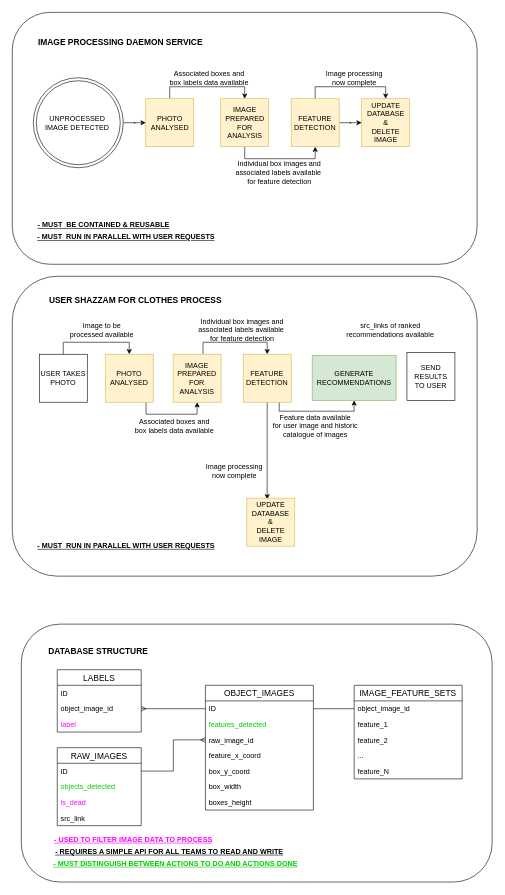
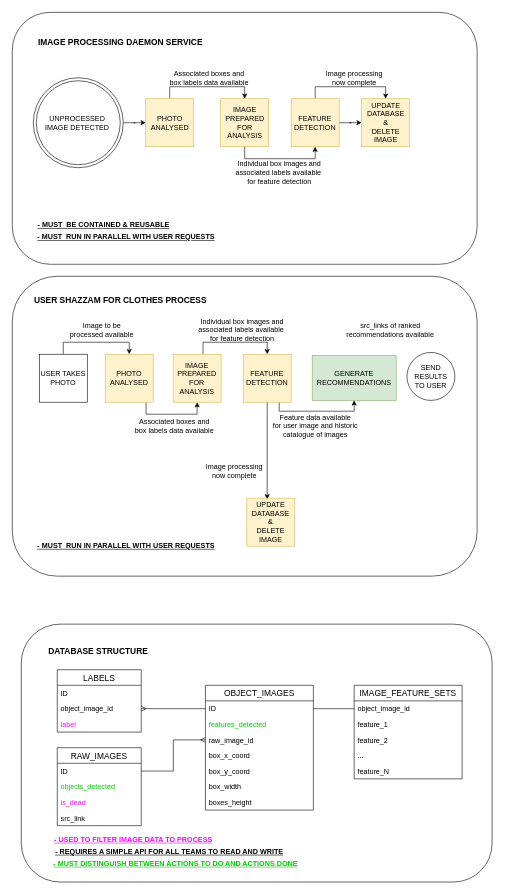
  <mxCell id="0" />
  <mxCell id="1" parent="0" />
  <mxCell id="2" value="" style="rounded=1;whiteSpace=wrap;html=1;glass=0;fontSize=14;" parent="1" vertex="1"><mxGeometry x="35" y="1040" width="785" height="430" as="geometry" /></mxCell>
  <mxCell id="3" value="" style="rounded=1;whiteSpace=wrap;html=1;" parent="1" vertex="1"><mxGeometry x="20" y="20" width="775" height="420" as="geometry" /></mxCell>
  <mxCell id="4" value="Associated boxes and&lt;br&gt;box labels data available" style="text;html=1;resizable=0;autosize=1;align=center;verticalAlign=middle;points=[];fillColor=none;strokeColor=none;rounded=0;" parent="1" vertex="1"><mxGeometry x="273.13" y="114" width="150" height="30" as="geometry" /></mxCell>
  <mxCell id="5" value="Individual box images and&lt;br&gt;associated labels available&amp;nbsp;&lt;br&gt;for feature detection" style="text;html=1;resizable=0;autosize=1;align=center;verticalAlign=middle;points=[];fillColor=none;strokeColor=none;rounded=0;" parent="1" vertex="1"><mxGeometry x="385" y="262" width="160" height="50" as="geometry" /></mxCell>
  <mxCell id="6" value="IMAGE PROCESSING DAEMON SERVICE" style="text;html=1;resizable=0;autosize=1;align=center;verticalAlign=middle;points=[];fillColor=none;strokeColor=none;rounded=0;fontStyle=1;fontSize=14;" parent="1" vertex="1"><mxGeometry x="55" y="60" width="290" height="20" as="geometry" /></mxCell>
  <mxCell id="7" style="edgeStyle=orthogonalEdgeStyle;rounded=0;orthogonalLoop=1;jettySize=auto;html=1;entryX=0;entryY=0.5;entryDx=0;entryDy=0;" parent="1" source="8" target="11" edge="1"><mxGeometry relative="1" as="geometry" /></mxCell>
  <mxCell id="8" value="" style="shape=mxgraph.bpmn.shape;html=1;verticalLabelPosition=bottom;labelBackgroundColor=#ffffff;verticalAlign=top;align=center;perimeter=ellipsePerimeter;outlineConnect=0;outline=throwing;symbol=general;" parent="1" vertex="1"><mxGeometry x="55" y="129" width="150" height="150" as="geometry" /></mxCell>
  <mxCell id="9" value="UNPROCESSED&lt;br&gt;IMAGE DETECTED" style="text;html=1;resizable=0;autosize=1;align=center;verticalAlign=middle;points=[];fillColor=none;strokeColor=none;rounded=0;" parent="1" vertex="1"><mxGeometry x="67.5" y="189" width="120" height="30" as="geometry" /></mxCell>
  <mxCell id="10" style="edgeStyle=orthogonalEdgeStyle;rounded=0;orthogonalLoop=1;jettySize=auto;html=1;entryX=0.5;entryY=0;entryDx=0;entryDy=0;" parent="1" source="11" target="13" edge="1"><mxGeometry relative="1" as="geometry"><Array as="points"><mxPoint x="282.5" y="144" /><mxPoint x="407.5" y="144" /></Array></mxGeometry></mxCell>
  <mxCell id="11" value="PHOTO ANALYSED" style="whiteSpace=wrap;html=1;aspect=fixed;fillColor=#fff2cc;strokeColor=#d6b656;" parent="1" vertex="1"><mxGeometry x="242.5" y="164" width="80" height="80" as="geometry" /></mxCell>
  <mxCell id="12" style="edgeStyle=orthogonalEdgeStyle;rounded=0;orthogonalLoop=1;jettySize=auto;html=1;entryX=0.5;entryY=1;entryDx=0;entryDy=0;" parent="1" source="13" target="16" edge="1"><mxGeometry relative="1" as="geometry"><Array as="points"><mxPoint x="407.5" y="264" /><mxPoint x="525.5" y="264" /></Array></mxGeometry></mxCell>
  <mxCell id="13" value="IMAGE PREPARED FOR ANALYSIS" style="whiteSpace=wrap;html=1;aspect=fixed;fillColor=#fff2cc;strokeColor=#d6b656;" parent="1" vertex="1"><mxGeometry x="367.5" y="164" width="80" height="80" as="geometry" /></mxCell>
  <mxCell id="14" style="edgeStyle=orthogonalEdgeStyle;rounded=0;orthogonalLoop=1;jettySize=auto;html=1;entryX=0;entryY=0.5;entryDx=0;entryDy=0;" parent="1" source="16" target="17" edge="1"><mxGeometry relative="1" as="geometry" /></mxCell>
  <mxCell id="15" style="edgeStyle=orthogonalEdgeStyle;rounded=0;orthogonalLoop=1;jettySize=auto;html=1;exitX=0.5;exitY=0;exitDx=0;exitDy=0;entryX=0.5;entryY=0;entryDx=0;entryDy=0;" edge="1" parent="1" source="16" target="17"><mxGeometry relative="1" as="geometry" /></mxCell>
  <mxCell id="16" value="FEATURE DETECTION" style="whiteSpace=wrap;html=1;aspect=fixed;fillColor=#fff2cc;strokeColor=#d6b656;" parent="1" vertex="1"><mxGeometry x="485" y="164" width="80" height="80" as="geometry" /></mxCell>
  <mxCell id="17" value="UPDATE DATABASE&lt;br&gt;&amp;amp;&lt;br&gt;DELETE IMAGE" style="whiteSpace=wrap;html=1;aspect=fixed;fillColor=#fff2cc;strokeColor=#d6b656;" parent="1" vertex="1"><mxGeometry x="602.5" y="164" width="80" height="80" as="geometry" /></mxCell>
  <mxCell id="18" value="- MUST&amp;nbsp; BE CONTAINED &amp;amp; REUSABLE" style="text;html=1;strokeColor=none;fillColor=none;align=center;verticalAlign=middle;whiteSpace=wrap;rounded=0;fontStyle=5" parent="1" vertex="1"><mxGeometry x="55" y="365" width="235" height="20" as="geometry" /></mxCell>
  <mxCell id="19" value="- MUST&amp;nbsp; RUN IN PARALLEL WITH USER REQUESTS" style="text;html=1;strokeColor=none;fillColor=none;align=center;verticalAlign=middle;whiteSpace=wrap;rounded=0;fontStyle=5" parent="1" vertex="1"><mxGeometry x="55" y="385" width="310" height="20" as="geometry" /></mxCell>
  <mxCell id="20" value="" style="rounded=1;whiteSpace=wrap;html=1;" parent="1" vertex="1"><mxGeometry x="20" y="460" width="775" height="500" as="geometry" /></mxCell>
  <mxCell id="21" style="edgeStyle=orthogonalEdgeStyle;rounded=0;orthogonalLoop=1;jettySize=auto;html=1;entryX=0.5;entryY=0;entryDx=0;entryDy=0;" parent="1" source="22" target="24" edge="1"><mxGeometry relative="1" as="geometry"><Array as="points"><mxPoint x="105" y="570" /><mxPoint x="215" y="570" /></Array></mxGeometry></mxCell>
  <mxCell id="22" value="USER TAKES PHOTO" style="whiteSpace=wrap;html=1;aspect=fixed;" parent="1" vertex="1"><mxGeometry x="65" y="590" width="80" height="80" as="geometry" /></mxCell>
  <mxCell id="23" style="edgeStyle=orthogonalEdgeStyle;rounded=0;orthogonalLoop=1;jettySize=auto;html=1;entryX=0.5;entryY=1;entryDx=0;entryDy=0;" parent="1" source="24" target="27" edge="1"><mxGeometry relative="1" as="geometry"><Array as="points"><mxPoint x="243" y="690" /><mxPoint x="328" y="690" /></Array></mxGeometry></mxCell>
  <mxCell id="24" value="PHOTO ANALYSED" style="whiteSpace=wrap;html=1;aspect=fixed;fillColor=#fff2cc;strokeColor=#d6b656;" parent="1" vertex="1"><mxGeometry x="175" y="590" width="80" height="80" as="geometry" /></mxCell>
  <mxCell id="25" value="Image to be&lt;br&gt;processed available" style="text;html=1;resizable=0;autosize=1;align=center;verticalAlign=middle;points=[];fillColor=none;strokeColor=none;rounded=0;" parent="1" vertex="1"><mxGeometry x="109" y="535" width="120" height="30" as="geometry" /></mxCell>
  <mxCell id="26" style="edgeStyle=orthogonalEdgeStyle;rounded=0;orthogonalLoop=1;jettySize=auto;html=1;entryX=0.5;entryY=0;entryDx=0;entryDy=0;" parent="1" source="27" target="30" edge="1"><mxGeometry relative="1" as="geometry"><Array as="points"><mxPoint x="338" y="570" /><mxPoint x="445" y="570" /></Array></mxGeometry></mxCell>
  <mxCell id="27" value="IMAGE PREPARED FOR ANALYSIS" style="whiteSpace=wrap;html=1;aspect=fixed;fillColor=#fff2cc;strokeColor=#d6b656;" parent="1" vertex="1"><mxGeometry x="288.13" y="590" width="80" height="80" as="geometry" /></mxCell>
  <mxCell id="28" style="edgeStyle=orthogonalEdgeStyle;rounded=0;orthogonalLoop=1;jettySize=auto;html=1;entryX=0.5;entryY=1;entryDx=0;entryDy=0;" parent="1" source="30" target="32" edge="1"><mxGeometry relative="1" as="geometry"><Array as="points"><mxPoint x="465" y="685" /><mxPoint x="590" y="685" /></Array></mxGeometry></mxCell>
  <mxCell id="29" style="edgeStyle=orthogonalEdgeStyle;rounded=0;orthogonalLoop=1;jettySize=auto;html=1;entryX=0.425;entryY=0.025;entryDx=0;entryDy=0;entryPerimeter=0;" edge="1" parent="1" source="30" target="31"><mxGeometry relative="1" as="geometry" /></mxCell>
  <mxCell id="30" value="FEATURE DETECTION" style="whiteSpace=wrap;html=1;aspect=fixed;fillColor=#fff2cc;strokeColor=#d6b656;" parent="1" vertex="1"><mxGeometry x="405" y="590" width="80" height="80" as="geometry" /></mxCell>
  <mxCell id="31" value="UPDATE DATABASE&lt;br&gt;&amp;amp;&lt;br&gt;DELETE IMAGE" style="whiteSpace=wrap;html=1;aspect=fixed;fillColor=#fff2cc;strokeColor=#d6b656;" parent="1" vertex="1"><mxGeometry x="411" y="830" width="80" height="80" as="geometry" /></mxCell>
  <mxCell id="32" value="GENERATE RECOMMENDATIONS" style="rounded=0;whiteSpace=wrap;html=1;fillColor=#d5e8d4;strokeColor=#82b366;" parent="1" vertex="1"><mxGeometry x="520" y="592" width="140" height="75" as="geometry" /></mxCell>
  <mxCell id="33" value="Feature data available&lt;br&gt;for user image and historic&lt;br&gt;catalogue of images" style="text;html=1;resizable=0;autosize=1;align=center;verticalAlign=middle;points=[];fillColor=none;strokeColor=none;rounded=0;" parent="1" vertex="1"><mxGeometry x="445" y="685" width="160" height="50" as="geometry" /></mxCell>
- <mxCell id="34" value="SEND RESULTS&lt;br&gt;TO USER" style="whiteSpace=wrap;html=1;aspect=fixed;" parent="1" vertex="1"><mxGeometry x="678" y="587" width="80" height="80" as="geometry" /></mxCell>
- <mxCell id="35" value="USER SHAZZAM FOR CLOTHES PROCESS" style="text;html=1;resizable=0;autosize=1;align=center;verticalAlign=middle;points=[];fillColor=none;strokeColor=none;rounded=0;fontSize=14;fontStyle=1" parent="1" vertex="1"><mxGeometry x="75" y="490" width="300" height="20" as="geometry" /></mxCell>
+ <mxCell id="34" value="SEND RESULTS&lt;br&gt;TO USER" style="ellipse;whiteSpace=wrap;html=1;aspect=fixed;" parent="1" vertex="1"><mxGeometry x="678" y="587" width="80" height="80" as="geometry" /></mxCell>
+ <mxCell id="35" value="USER SHAZZAM FOR CLOTHES PROCESS" style="text;html=1;resizable=0;autosize=1;align=center;verticalAlign=middle;points=[];fillColor=none;strokeColor=none;rounded=0;fontSize=14;fontStyle=1" parent="1" vertex="1"><mxGeometry x="50" y="490" width="300" height="20" as="geometry" /></mxCell>
  <mxCell id="36" value="- MUST&amp;nbsp; RUN IN PARALLEL WITH USER REQUESTS" style="text;html=1;strokeColor=none;fillColor=none;align=center;verticalAlign=middle;whiteSpace=wrap;rounded=0;glass=0;fontStyle=5" parent="1" vertex="1"><mxGeometry x="55" y="900" width="310" height="20" as="geometry" /></mxCell>
  <mxCell id="37" value="RAW_IMAGES" style="swimlane;fontStyle=0;childLayout=stackLayout;horizontal=1;startSize=26;fillColor=none;horizontalStack=0;resizeParent=1;resizeParentMax=0;resizeLast=0;collapsible=1;marginBottom=0;glass=0;fontSize=14;" parent="1" vertex="1"><mxGeometry x="95" y="1246" width="140" height="130" as="geometry" /></mxCell>
  <mxCell id="38" value="ID" style="text;strokeColor=none;fillColor=none;align=left;verticalAlign=top;spacingLeft=4;spacingRight=4;overflow=hidden;rotatable=0;points=[[0,0.5],[1,0.5]];portConstraint=eastwest;" parent="37" vertex="1"><mxGeometry y="26" width="140" height="26" as="geometry" /></mxCell>
  <mxCell id="39" value="objects_detected" style="text;strokeColor=none;fillColor=none;align=left;verticalAlign=top;spacingLeft=4;spacingRight=4;overflow=hidden;rotatable=0;points=[[0,0.5],[1,0.5]];portConstraint=eastwest;fontColor=#00CC00;" parent="37" vertex="1"><mxGeometry y="52" width="140" height="26" as="geometry" /></mxCell>
  <mxCell id="40" value="is_dead" style="text;strokeColor=none;fillColor=none;align=left;verticalAlign=top;spacingLeft=4;spacingRight=4;overflow=hidden;rotatable=0;points=[[0,0.5],[1,0.5]];portConstraint=eastwest;fontColor=#FF00FF;" parent="37" vertex="1"><mxGeometry y="78" width="140" height="26" as="geometry" /></mxCell>
  <mxCell id="41" value="src_link" style="text;strokeColor=none;fillColor=none;align=left;verticalAlign=top;spacingLeft=4;spacingRight=4;overflow=hidden;rotatable=0;points=[[0,0.5],[1,0.5]];portConstraint=eastwest;" vertex="1" parent="37"><mxGeometry y="104" width="140" height="26" as="geometry" /></mxCell>
  <mxCell id="42" value="IMAGE_FEATURE_SETS" style="swimlane;fontStyle=0;childLayout=stackLayout;horizontal=1;startSize=26;fillColor=none;horizontalStack=0;resizeParent=1;resizeParentMax=0;resizeLast=0;collapsible=1;marginBottom=0;glass=0;fontSize=14;" parent="1" vertex="1"><mxGeometry x="590" y="1142" width="180" height="156" as="geometry" /></mxCell>
  <mxCell id="43" value="object_image_id" style="text;strokeColor=none;fillColor=none;align=left;verticalAlign=top;spacingLeft=4;spacingRight=4;overflow=hidden;rotatable=0;points=[[0,0.5],[1,0.5]];portConstraint=eastwest;" parent="42" vertex="1"><mxGeometry y="26" width="180" height="26" as="geometry" /></mxCell>
  <mxCell id="44" value="feature_1" style="text;strokeColor=none;fillColor=none;align=left;verticalAlign=top;spacingLeft=4;spacingRight=4;overflow=hidden;rotatable=0;points=[[0,0.5],[1,0.5]];portConstraint=eastwest;" parent="42" vertex="1"><mxGeometry y="52" width="180" height="26" as="geometry" /></mxCell>
  <mxCell id="45" value="feature_2" style="text;strokeColor=none;fillColor=none;align=left;verticalAlign=top;spacingLeft=4;spacingRight=4;overflow=hidden;rotatable=0;points=[[0,0.5],[1,0.5]];portConstraint=eastwest;" parent="42" vertex="1"><mxGeometry y="78" width="180" height="26" as="geometry" /></mxCell>
  <mxCell id="46" value="..." style="text;strokeColor=none;fillColor=none;align=left;verticalAlign=top;spacingLeft=4;spacingRight=4;overflow=hidden;rotatable=0;points=[[0,0.5],[1,0.5]];portConstraint=eastwest;" parent="42" vertex="1"><mxGeometry y="104" width="180" height="26" as="geometry" /></mxCell>
  <mxCell id="47" value="feature_N" style="text;strokeColor=none;fillColor=none;align=left;verticalAlign=top;spacingLeft=4;spacingRight=4;overflow=hidden;rotatable=0;points=[[0,0.5],[1,0.5]];portConstraint=eastwest;" parent="42" vertex="1"><mxGeometry y="130" width="180" height="26" as="geometry" /></mxCell>
  <mxCell id="48" value="OBJECT_IMAGES" style="swimlane;fontStyle=0;childLayout=stackLayout;horizontal=1;startSize=26;fillColor=none;horizontalStack=0;resizeParent=1;resizeParentMax=0;resizeLast=0;collapsible=1;marginBottom=0;glass=0;fontSize=14;" parent="1" vertex="1"><mxGeometry x="342" y="1142" width="180" height="208" as="geometry" /></mxCell>
  <mxCell id="49" value="ID" style="text;strokeColor=none;fillColor=none;align=left;verticalAlign=top;spacingLeft=4;spacingRight=4;overflow=hidden;rotatable=0;points=[[0,0.5],[1,0.5]];portConstraint=eastwest;" parent="48" vertex="1"><mxGeometry y="26" width="180" height="26" as="geometry" /></mxCell>
  <mxCell id="50" value="features_detected" style="text;strokeColor=none;fillColor=none;align=left;verticalAlign=top;spacingLeft=4;spacingRight=4;overflow=hidden;rotatable=0;points=[[0,0.5],[1,0.5]];portConstraint=eastwest;fontColor=#00CC00;" vertex="1" parent="48"><mxGeometry y="52" width="180" height="26" as="geometry" /></mxCell>
  <mxCell id="51" value="raw_image_id" style="text;strokeColor=none;fillColor=none;align=left;verticalAlign=top;spacingLeft=4;spacingRight=4;overflow=hidden;rotatable=0;points=[[0,0.5],[1,0.5]];portConstraint=eastwest;" parent="48" vertex="1"><mxGeometry y="78" width="180" height="26" as="geometry" /></mxCell>
- <mxCell id="52" value="feature_x_coord" style="text;strokeColor=none;fillColor=none;align=left;verticalAlign=top;spacingLeft=4;spacingRight=4;overflow=hidden;rotatable=0;points=[[0,0.5],[1,0.5]];portConstraint=eastwest;" parent="48" vertex="1"><mxGeometry y="104" width="180" height="26" as="geometry" /></mxCell>
+ <mxCell id="52" value="box_x_coord" style="text;strokeColor=none;fillColor=none;align=left;verticalAlign=top;spacingLeft=4;spacingRight=4;overflow=hidden;rotatable=0;points=[[0,0.5],[1,0.5]];portConstraint=eastwest;" parent="48" vertex="1"><mxGeometry y="104" width="180" height="26" as="geometry" /></mxCell>
  <mxCell id="53" value="box_y_coord" style="text;strokeColor=none;fillColor=none;align=left;verticalAlign=top;spacingLeft=4;spacingRight=4;overflow=hidden;rotatable=0;points=[[0,0.5],[1,0.5]];portConstraint=eastwest;" parent="48" vertex="1"><mxGeometry y="130" width="180" height="26" as="geometry" /></mxCell>
  <mxCell id="54" value="box_width" style="text;strokeColor=none;fillColor=none;align=left;verticalAlign=top;spacingLeft=4;spacingRight=4;overflow=hidden;rotatable=0;points=[[0,0.5],[1,0.5]];portConstraint=eastwest;" parent="48" vertex="1"><mxGeometry y="156" width="180" height="26" as="geometry" /></mxCell>
  <mxCell id="55" value="boxes_height" style="text;strokeColor=none;fillColor=none;align=left;verticalAlign=top;spacingLeft=4;spacingRight=4;overflow=hidden;rotatable=0;points=[[0,0.5],[1,0.5]];portConstraint=eastwest;" parent="48" vertex="1"><mxGeometry y="182" width="180" height="26" as="geometry" /></mxCell>
  <mxCell id="56" value="LABELS" style="swimlane;fontStyle=0;childLayout=stackLayout;horizontal=1;startSize=26;fillColor=none;horizontalStack=0;resizeParent=1;resizeParentMax=0;resizeLast=0;collapsible=1;marginBottom=0;glass=0;fontSize=14;" parent="1" vertex="1"><mxGeometry x="95" y="1116" width="140" height="104" as="geometry" /></mxCell>
  <mxCell id="57" value="ID" style="text;strokeColor=none;fillColor=none;align=left;verticalAlign=top;spacingLeft=4;spacingRight=4;overflow=hidden;rotatable=0;points=[[0,0.5],[1,0.5]];portConstraint=eastwest;" parent="56" vertex="1"><mxGeometry y="26" width="140" height="26" as="geometry" /></mxCell>
  <mxCell id="58" value="object_image_id" style="text;strokeColor=none;fillColor=none;align=left;verticalAlign=top;spacingLeft=4;spacingRight=4;overflow=hidden;rotatable=0;points=[[0,0.5],[1,0.5]];portConstraint=eastwest;" parent="56" vertex="1"><mxGeometry y="52" width="140" height="26" as="geometry" /></mxCell>
  <mxCell id="59" value="label" style="text;strokeColor=none;fillColor=none;align=left;verticalAlign=top;spacingLeft=4;spacingRight=4;overflow=hidden;rotatable=0;points=[[0,0.5],[1,0.5]];portConstraint=eastwest;fontColor=#FF00FF;" parent="56" vertex="1"><mxGeometry y="78" width="140" height="26" as="geometry" /></mxCell>
  <mxCell id="60" value="DATABASE STRUCTURE" style="text;html=1;resizable=0;autosize=1;align=center;verticalAlign=middle;points=[];fillColor=none;strokeColor=none;rounded=0;fontSize=14;fontStyle=1" parent="1" vertex="1"><mxGeometry x="73" y="1075" width="180" height="20" as="geometry" /></mxCell>
  <mxCell id="61" value="&lt;font&gt;- USED TO FILTER IMAGE DATA TO PROCESS&lt;/font&gt;" style="text;html=1;strokeColor=none;fillColor=none;align=center;verticalAlign=middle;whiteSpace=wrap;rounded=0;fontStyle=5;fontColor=#FF00FF;" parent="1" vertex="1"><mxGeometry x="66.5" y="1390" width="310" height="20" as="geometry" /></mxCell>
  <mxCell id="62" value="- REQUIRES A SIMPLE API FOR ALL TEAMS TO READ AND WRITE" style="text;html=1;strokeColor=none;fillColor=none;align=center;verticalAlign=middle;whiteSpace=wrap;rounded=0;glass=0;fontStyle=5" parent="1" vertex="1"><mxGeometry x="72.5" y="1410" width="417.5" height="20" as="geometry" /></mxCell>
  <mxCell id="63" value="Image processing&lt;br&gt;now complete" style="text;html=1;resizable=0;autosize=1;align=center;verticalAlign=middle;points=[];fillColor=none;strokeColor=none;rounded=0;" vertex="1" parent="1"><mxGeometry x="535" y="114" width="110" height="30" as="geometry" /></mxCell>
  <mxCell id="64" value="Associated boxes and&lt;br&gt;box labels data available" style="text;html=1;resizable=0;autosize=1;align=center;verticalAlign=middle;points=[];fillColor=none;strokeColor=none;rounded=0;" vertex="1" parent="1"><mxGeometry x="215" y="695" width="150" height="30" as="geometry" /></mxCell>
  <mxCell id="65" value="Individual box images and&lt;br&gt;associated labels available&amp;nbsp;&lt;br&gt;for feature detection" style="text;html=1;resizable=0;autosize=1;align=center;verticalAlign=middle;points=[];fillColor=none;strokeColor=none;rounded=0;" vertex="1" parent="1"><mxGeometry x="322.5" y="525" width="160" height="50" as="geometry" /></mxCell>
  <mxCell id="66" value="Image processing&lt;br&gt;now complete" style="text;html=1;resizable=0;autosize=1;align=center;verticalAlign=middle;points=[];fillColor=none;strokeColor=none;rounded=0;rotation=0;" vertex="1" parent="1"><mxGeometry x="335" y="770" width="110" height="30" as="geometry" /></mxCell>
  <mxCell id="67" value="src_links of ranked&lt;br&gt;recommendations available" style="text;html=1;resizable=0;autosize=1;align=center;verticalAlign=middle;points=[];fillColor=none;strokeColor=none;rounded=0;rotation=0;" vertex="1" parent="1"><mxGeometry x="570" y="535" width="160" height="30" as="geometry" /></mxCell>
  <mxCell id="68" value="- MUST DISTINGUISH BETWEEN ACTIONS TO DO AND ACTIONS DONE" style="text;html=1;strokeColor=none;fillColor=none;align=center;verticalAlign=middle;whiteSpace=wrap;rounded=0;glass=0;fontStyle=5;labelBackgroundColor=#ffffff;fontColor=#00CC00;" vertex="1" parent="1"><mxGeometry x="56" y="1430" width="472.5" height="20" as="geometry" /></mxCell>
  <mxCell id="69" style="edgeStyle=orthogonalEdgeStyle;rounded=0;orthogonalLoop=1;jettySize=auto;html=1;fontColor=#FF00FF;startArrow=none;startFill=0;endArrow=ERmany;endFill=0;" edge="1" parent="1" source="49" target="58"><mxGeometry relative="1" as="geometry" /></mxCell>
  <mxCell id="70" style="edgeStyle=orthogonalEdgeStyle;rounded=0;orthogonalLoop=1;jettySize=auto;html=1;entryX=1;entryY=0.5;entryDx=0;entryDy=0;fontColor=#FF00FF;endArrow=none;endFill=0;startArrow=ERmany;startFill=0;" edge="1" parent="1" source="51" target="38"><mxGeometry relative="1" as="geometry" /></mxCell>
  <mxCell id="71" style="edgeStyle=orthogonalEdgeStyle;rounded=0;orthogonalLoop=1;jettySize=auto;html=1;fontColor=#FF0000;endArrow=none;endFill=0;" edge="1" parent="1" source="49" target="43"><mxGeometry relative="1" as="geometry" /></mxCell>
